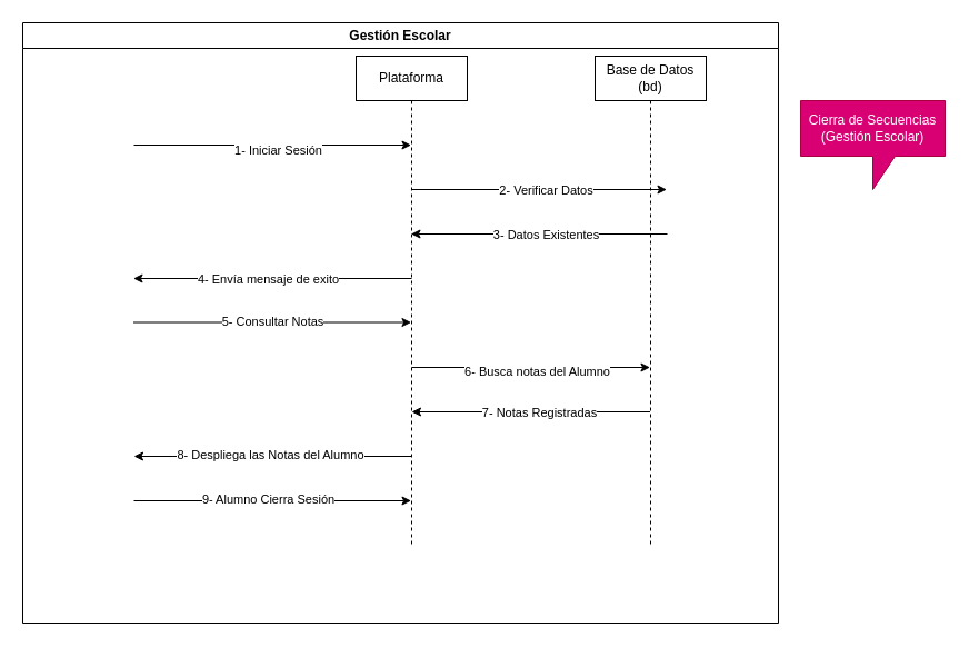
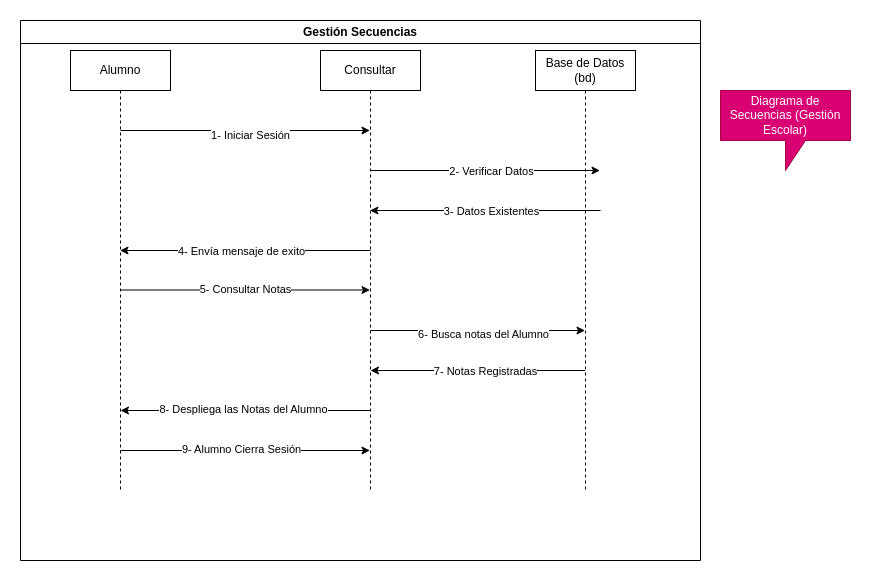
  <mxCell id="0" />
  <mxCell id="1" parent="0" />
- <mxCell id="2" value="Gestión Escolar" style="swimlane;whiteSpace=wrap;html=1;" parent="1" vertex="1"><mxGeometry x="20" y="20" width="680" height="540" as="geometry" /></mxCell>
- <mxCell id="4" value="Plataforma" style="shape=umlLifeline;perimeter=lifelinePerimeter;whiteSpace=wrap;html=1;container=1;dropTarget=0;collapsible=0;recursiveResize=0;outlineConnect=0;portConstraint=eastwest;newEdgeStyle={&quot;edgeStyle&quot;:&quot;elbowEdgeStyle&quot;,&quot;elbow&quot;:&quot;vertical&quot;,&quot;curved&quot;:0,&quot;rounded&quot;:0};" parent="2" vertex="1"><mxGeometry x="300" y="30" width="100" height="440" as="geometry" /></mxCell>
+ <mxCell id="2" value="Gestión Secuencias" style="swimlane;whiteSpace=wrap;html=1;" parent="1" vertex="1"><mxGeometry x="20" y="20" width="680" height="540" as="geometry" /></mxCell>
+ <mxCell id="3" value="Alumno" style="shape=umlLifeline;perimeter=lifelinePerimeter;whiteSpace=wrap;html=1;container=1;dropTarget=0;collapsible=0;recursiveResize=0;outlineConnect=0;portConstraint=eastwest;newEdgeStyle={&quot;edgeStyle&quot;:&quot;elbowEdgeStyle&quot;,&quot;elbow&quot;:&quot;vertical&quot;,&quot;curved&quot;:0,&quot;rounded&quot;:0};" parent="2" vertex="1"><mxGeometry x="50" y="30" width="100" height="440" as="geometry" /></mxCell>
+ <mxCell id="4" value="Consultar" style="shape=umlLifeline;perimeter=lifelinePerimeter;whiteSpace=wrap;html=1;container=1;dropTarget=0;collapsible=0;recursiveResize=0;outlineConnect=0;portConstraint=eastwest;newEdgeStyle={&quot;edgeStyle&quot;:&quot;elbowEdgeStyle&quot;,&quot;elbow&quot;:&quot;vertical&quot;,&quot;curved&quot;:0,&quot;rounded&quot;:0};" parent="2" vertex="1"><mxGeometry x="300" y="30" width="100" height="440" as="geometry" /></mxCell>
  <mxCell id="5" value="Base de Datos&lt;div&gt;(bd)&lt;/div&gt;" style="shape=umlLifeline;perimeter=lifelinePerimeter;whiteSpace=wrap;html=1;container=1;dropTarget=0;collapsible=0;recursiveResize=0;outlineConnect=0;portConstraint=eastwest;newEdgeStyle={&quot;edgeStyle&quot;:&quot;elbowEdgeStyle&quot;,&quot;elbow&quot;:&quot;vertical&quot;,&quot;curved&quot;:0,&quot;rounded&quot;:0};" parent="2" vertex="1"><mxGeometry x="515" y="30" width="100" height="440" as="geometry" /></mxCell>
  <mxCell id="6" value="" style="endArrow=classic;html=1;" parent="2" target="4" edge="1"><mxGeometry width="50" height="50" relative="1" as="geometry"><mxPoint x="100" y="110" as="sourcePoint" /><mxPoint x="150" y="60" as="targetPoint" /></mxGeometry></mxCell>
  <mxCell id="7" value="1- Iniciar Sesión" style="edgeLabel;html=1;align=center;verticalAlign=middle;resizable=0;points=[];" parent="6" vertex="1" connectable="0"><mxGeometry x="0.033" y="-4" relative="1" as="geometry"><mxPoint as="offset" /></mxGeometry></mxCell>
  <mxCell id="8" value="" style="endArrow=classic;html=1;" parent="2" edge="1"><mxGeometry width="50" height="50" relative="1" as="geometry"><mxPoint x="350" y="150" as="sourcePoint" /><mxPoint x="579.5" y="150" as="targetPoint" /></mxGeometry></mxCell>
  <mxCell id="9" value="2- Verificar Datos" style="edgeLabel;html=1;align=center;verticalAlign=middle;resizable=0;points=[];" parent="8" vertex="1" connectable="0"><mxGeometry x="0.149" y="2" relative="1" as="geometry"><mxPoint x="-12" y="2" as="offset" /></mxGeometry></mxCell>
  <mxCell id="10" value="" style="endArrow=classic;html=1;" parent="2" edge="1"><mxGeometry width="50" height="50" relative="1" as="geometry"><mxPoint x="580" y="190" as="sourcePoint" /><mxPoint x="349.5" y="190" as="targetPoint" /></mxGeometry></mxCell>
  <mxCell id="11" value="3- Datos Existentes" style="edgeLabel;html=1;align=center;verticalAlign=middle;resizable=0;points=[];" parent="10" vertex="1" connectable="0"><mxGeometry x="-0.157" y="1" relative="1" as="geometry"><mxPoint x="-13" y="-1" as="offset" /></mxGeometry></mxCell>
  <mxCell id="12" value="" style="endArrow=classic;html=1;" parent="2" edge="1"><mxGeometry width="50" height="50" relative="1" as="geometry"><mxPoint x="350" y="230" as="sourcePoint" /><mxPoint x="99.5" y="230" as="targetPoint" /></mxGeometry></mxCell>
  <mxCell id="13" value="4- Envía mensaje de exito" style="edgeLabel;html=1;align=center;verticalAlign=middle;resizable=0;points=[];" parent="12" vertex="1" connectable="0"><mxGeometry x="0.143" relative="1" as="geometry"><mxPoint x="13" as="offset" /></mxGeometry></mxCell>
  <mxCell id="14" value="" style="endArrow=classic;html=1;" parent="2" target="4" edge="1"><mxGeometry width="50" height="50" relative="1" as="geometry"><mxPoint x="99.5" y="269.5" as="sourcePoint" /><mxPoint x="370" y="269.5" as="targetPoint" /></mxGeometry></mxCell>
  <mxCell id="15" value="5- Consultar Notas" style="edgeLabel;html=1;align=center;verticalAlign=middle;resizable=0;points=[];" parent="14" vertex="1" connectable="0"><mxGeometry x="0.002" y="1" relative="1" as="geometry"><mxPoint as="offset" /></mxGeometry></mxCell>
  <mxCell id="16" value="" style="endArrow=classic;html=1;" parent="2" target="5" edge="1"><mxGeometry width="50" height="50" relative="1" as="geometry"><mxPoint x="350" y="310" as="sourcePoint" /><mxPoint x="400" y="260" as="targetPoint" /></mxGeometry></mxCell>
  <mxCell id="17" value="6- Busca notas del Alumno" style="edgeLabel;html=1;align=center;verticalAlign=middle;resizable=0;points=[];" parent="16" vertex="1" connectable="0"><mxGeometry x="0.105" y="-3" relative="1" as="geometry"><mxPoint x="-7" as="offset" /></mxGeometry></mxCell>
  <mxCell id="18" value="" style="endArrow=classic;html=1;" parent="2" source="5" edge="1"><mxGeometry width="50" height="50" relative="1" as="geometry"><mxPoint x="490" y="530" as="sourcePoint" /><mxPoint x="350" y="350" as="targetPoint" /></mxGeometry></mxCell>
  <mxCell id="19" value="7- Notas Registradas" style="edgeLabel;html=1;align=center;verticalAlign=middle;resizable=0;points=[];" parent="18" vertex="1" connectable="0"><mxGeometry x="0.095" relative="1" as="geometry"><mxPoint x="17" as="offset" /></mxGeometry></mxCell>
  <mxCell id="20" value="" style="endArrow=classic;html=1;" parent="2" edge="1"><mxGeometry width="50" height="50" relative="1" as="geometry"><mxPoint x="350" y="390" as="sourcePoint" /><mxPoint x="100" y="390" as="targetPoint" /></mxGeometry></mxCell>
  <mxCell id="21" value="8- Despliega las Notas del Alumno" style="edgeLabel;html=1;align=center;verticalAlign=middle;resizable=0;points=[];" parent="20" vertex="1" connectable="0"><mxGeometry x="0.026" y="-2" relative="1" as="geometry"><mxPoint as="offset" /></mxGeometry></mxCell>
  <mxCell id="22" value="" style="endArrow=classic;html=1;" parent="2" target="4" edge="1"><mxGeometry width="50" height="50" relative="1" as="geometry"><mxPoint x="100" y="430" as="sourcePoint" /><mxPoint x="150" y="380" as="targetPoint" /></mxGeometry></mxCell>
  <mxCell id="23" value="9- Alumno Cierra Sesión" style="edgeLabel;html=1;align=center;verticalAlign=middle;resizable=0;points=[];" parent="22" vertex="1" connectable="0"><mxGeometry x="-0.232" y="2" relative="1" as="geometry"><mxPoint x="24" as="offset" /></mxGeometry></mxCell>
- <mxCell id="24" value="Cierra de Secuencias (Gestión Escolar)" style="shape=callout;whiteSpace=wrap;html=1;perimeter=calloutPerimeter;fillColor=#d80073;fontColor=#ffffff;strokeColor=#A50040;" vertex="1" parent="1"><mxGeometry x="720" y="90" width="130" height="80" as="geometry" /></mxCell>
+ <mxCell id="24" value="Diagrama de Secuencias (Gestión Escolar)" style="shape=callout;whiteSpace=wrap;html=1;perimeter=calloutPerimeter;fillColor=#d80073;fontColor=#ffffff;strokeColor=#A50040;" vertex="1" parent="1"><mxGeometry x="720" y="90" width="130" height="80" as="geometry" /></mxCell>
